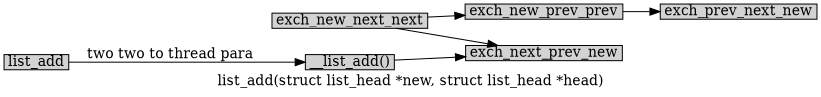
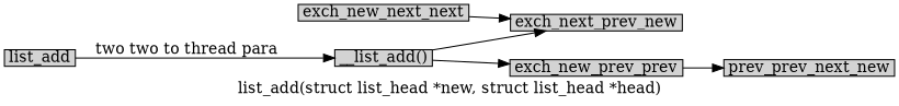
  digraph {
    label="list_add(struct list_head *new, struct list_head *head)"
    rankdir=LR
    node [margin="0.05,0.005" shape=box style=filled]
    n1 [height=0.1 label="__list_add()" width=0.1]
    exch_next_prev_new [height=0.1 width=0.1]
    list_add [height=0.1 width=0.1]
    exch_new_next_next [height=0.1 width=0.1]
    exch_new_prev_prev [height=0.1 width=0.1]
-   exch_prev_next_new [height=0.1 width=0.1]
+   exch_prev_next_new [height=0.1 width=0.1 label=prev_prev_next_new]
    n1 -> exch_next_prev_new
    list_add -> n1 [label="two two to thread para"]
    exch_new_next_next -> exch_next_prev_new
-   exch_new_next_next -> exch_new_prev_prev
+   n1 -> exch_new_prev_prev
    exch_new_prev_prev -> exch_prev_next_new
  }
